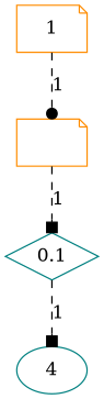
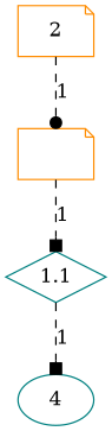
  digraph {
    node [color=teal shape=note]
    edge [arrowhead=box style=dashed]
-   1.1 [shape=diamond label=0.1]
+   1.1 [shape=diamond]
    4 [shape=ellipse]
-   2 [color=darkorange label=1]
+   2 [color=darkorange]
    "" [color=darkorange]
    1.1 -> 4 [label=1]
    2 -> "" [arrowhead=dot label=1]
    "" -> 1.1 [label=1]
  }
